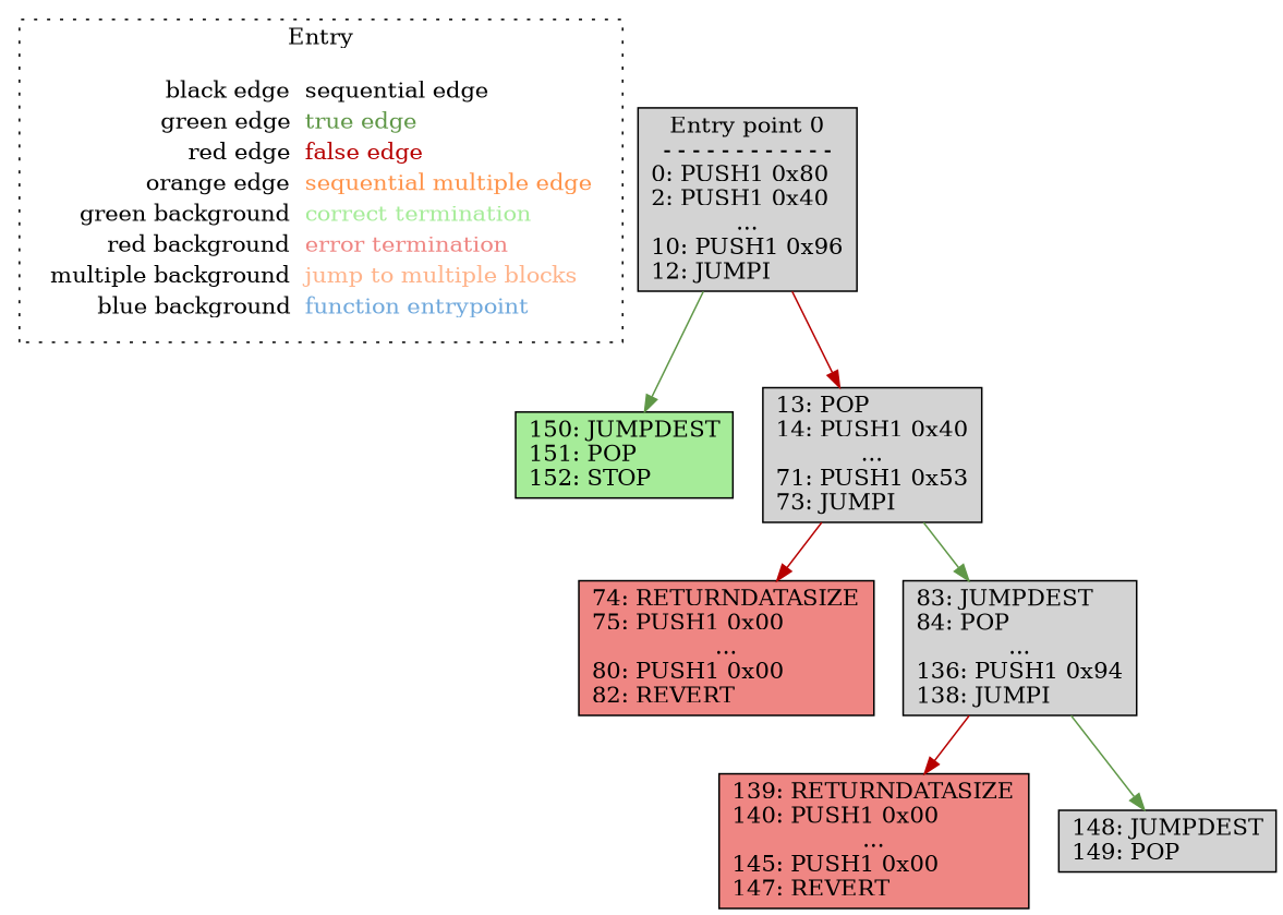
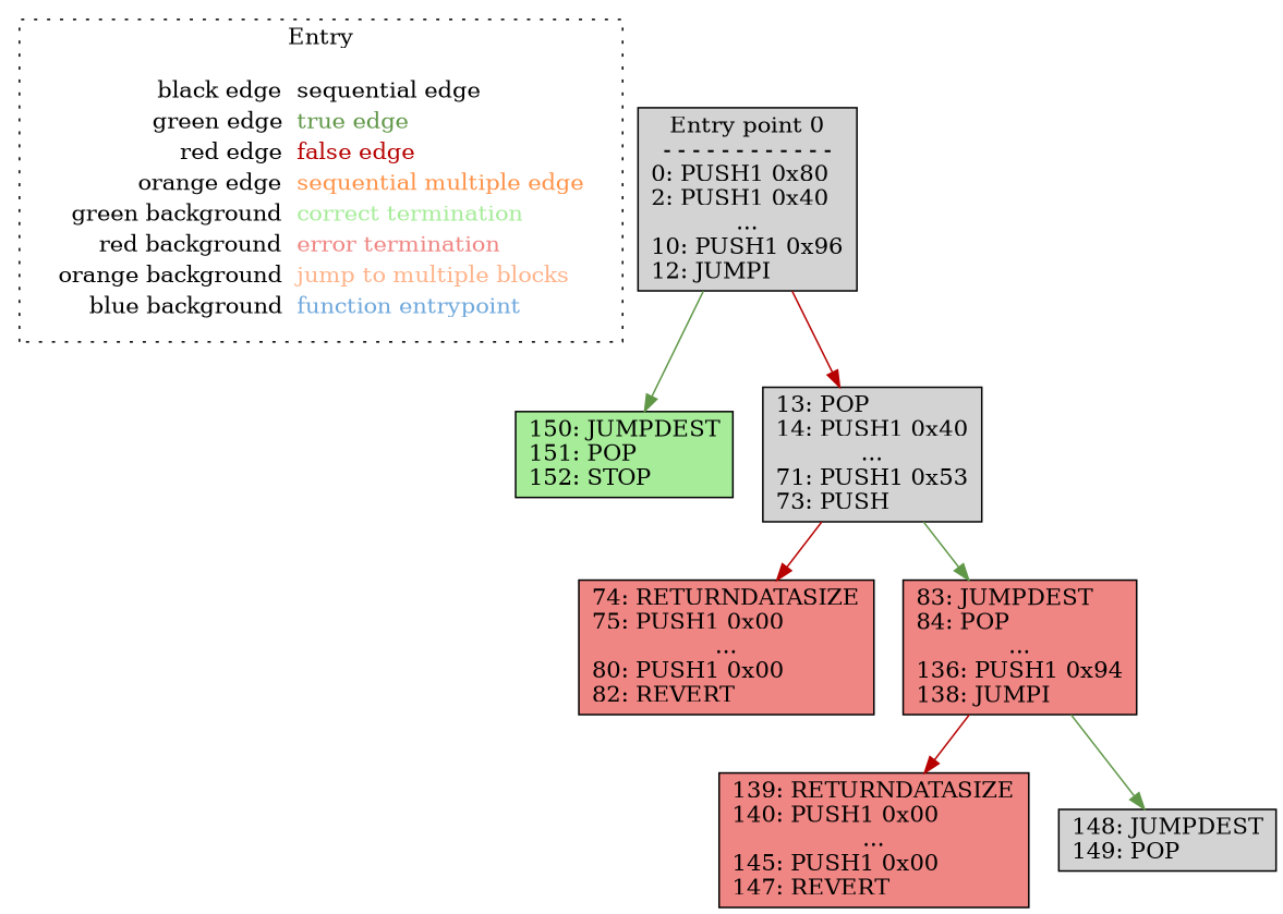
  digraph {
    rankdir=TB
    node [shape=box fillcolor="#D3D3D3" style=filled]
    edge [color="#B70000"]
-   n1 [label=<<table border="0" cellpadding="2" cellspacing="0" cellborder="0"> 			<tr><td align="right">black edge&nbsp;</td><td align="left"><font color="#000000">sequential edge</font></td></tr> 			<tr><td align="right">green edge&nbsp;</td><td align="left"><font color="#5F9747">true edge</font></td></tr> 			<tr><td align="right">red edge&nbsp;</td><td align="left"><font color="#B70000">false edge</font></td></tr> 			<tr><td align="right">orange edge&nbsp;</td><td align="left"><font color="#FF9248">sequential multiple edge</font></td></tr> 			<tr><td align="right">green background&nbsp;</td><td align="left"><font color="#A6EC99">correct termination</font></td></tr> 			<tr><td align="right">red background&nbsp;</td><td align="left"><font color="#EF8683">error termination</font></td></tr> 			<tr><td align="right">multiple background&nbsp;</td><td align="left"><font color="#FFB38A">jump to multiple blocks</font></td></tr> 			<tr><td align="right">blue background&nbsp;</td><td align="left"><font color="#6FA8DC">function entrypoint</font></td></tr> 		</table>> shape=plaintext fillcolor="" style=""]
+   n1 [label=<<table border="0" cellpadding="2" cellspacing="0" cellborder="0"> 			<tr><td align="right">black edge&nbsp;</td><td align="left"><font color="#000000">sequential edge</font></td></tr> 			<tr><td align="right">green edge&nbsp;</td><td align="left"><font color="#5F9747">true edge</font></td></tr> 			<tr><td align="right">red edge&nbsp;</td><td align="left"><font color="#B70000">false edge</font></td></tr> 			<tr><td align="right">orange edge&nbsp;</td><td align="left"><font color="#FF9248">sequential multiple edge</font></td></tr> 			<tr><td align="right">green background&nbsp;</td><td align="left"><font color="#A6EC99">correct termination</font></td></tr> 			<tr><td align="right">red background&nbsp;</td><td align="left"><font color="#EF8683">error termination</font></td></tr> 			<tr><td align="right">orange background&nbsp;</td><td align="left"><font color="#FFB38A">jump to multiple blocks</font></td></tr> 			<tr><td align="right">blue background&nbsp;</td><td align="left"><font color="#6FA8DC">function entrypoint</font></td></tr> 		</table>> shape=plaintext fillcolor="" style=""]
    n2 [fillcolor="#EF8683" label="139: RETURNDATASIZE\l140: PUSH1 0x00\l...\n145: PUSH1 0x00\l147: REVERT\l"]
    n3 [fillcolor="#A6EC99" label="150: JUMPDEST\l151: POP\l152: STOP\l"]
-   n4 [label="13: POP\l14: PUSH1 0x40\l...\n71: PUSH1 0x53\l73: JUMPI\l"]
+   n4 [label="13: POP\l14: PUSH1 0x40\l...\n71: PUSH1 0x53\l73: PUSH\l"]
    n5 [fillcolor="#EF8683" label="74: RETURNDATASIZE\l75: PUSH1 0x00\l...\n80: PUSH1 0x00\l82: REVERT\l"]
-   n6 [label="83: JUMPDEST\l84: POP\l...\n136: PUSH1 0x94\l138: JUMPI\l"]
+   n6 [fillcolor="#EF8683" label="83: JUMPDEST\l84: POP\l...\n136: PUSH1 0x94\l138: JUMPI\l"]
    n7 [label="148: JUMPDEST\l149: POP\l"]
    n8 [label="Entry point 0\n- - - - - - - - - - - -\n0: PUSH1 0x80\l2: PUSH1 0x40\l...\n10: PUSH1 0x96\l12: JUMPI\l"]
    subgraph cluster_1 {
      label=Entry
      style=dotted
      n1
    }
    n4 -> n5
    n4 -> n6 [color="#5F9747"]
    n6 -> n2
    n6 -> n7 [color="#5F9747"]
    n8 -> n3 [color="#5F9747"]
    n8 -> n4
  }
